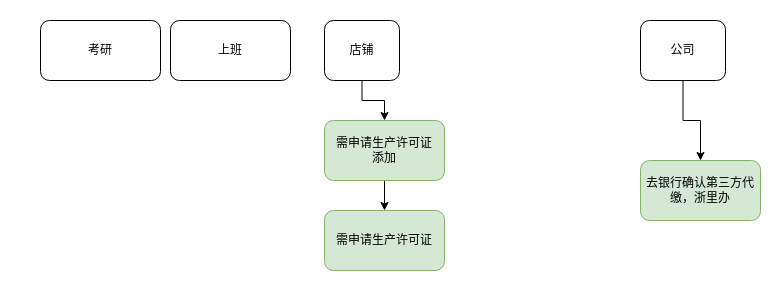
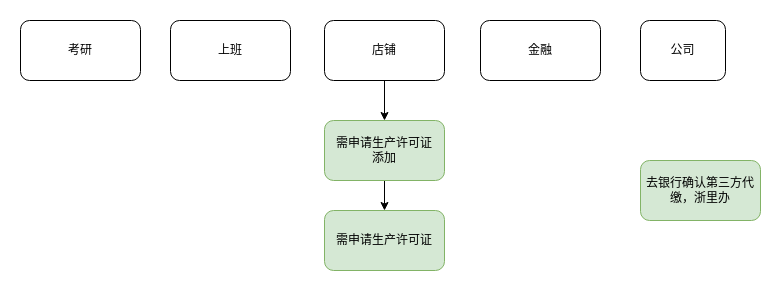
  <mxCell id="0" />
  <mxCell id="1" parent="0" />
- <mxCell id="2" value="考研" style="rounded=1;whiteSpace=wrap;html=1;" vertex="1" parent="1"><mxGeometry x="40" y="20" width="120" height="60" as="geometry" /></mxCell>
+ <mxCell id="2" value="考研" style="rounded=1;whiteSpace=wrap;html=1;" vertex="1" parent="1"><mxGeometry x="20" y="20" width="120" height="60" as="geometry" /></mxCell>
  <mxCell id="3" value="上班" style="rounded=1;whiteSpace=wrap;html=1;" vertex="1" parent="1"><mxGeometry x="170" y="20" width="120" height="60" as="geometry" /></mxCell>
  <mxCell id="4" value="" style="edgeStyle=orthogonalEdgeStyle;rounded=0;orthogonalLoop=1;jettySize=auto;html=1;" edge="1" parent="1" source="5" target="8"><mxGeometry relative="1" as="geometry" /></mxCell>
- <mxCell id="5" value="店铺" style="rounded=1;whiteSpace=wrap;html=1;" vertex="1" parent="1"><mxGeometry x="324" y="20" width="75" height="60" as="geometry" /></mxCell>
+ <mxCell id="5" value="店铺" style="rounded=1;whiteSpace=wrap;html=1;" vertex="1" parent="1"><mxGeometry x="324" y="20" width="120" height="60" as="geometry" /></mxCell>
+ <mxCell id="6" value="金融" style="rounded=1;whiteSpace=wrap;html=1;" vertex="1" parent="1"><mxGeometry x="480" y="20" width="120" height="60" as="geometry" /></mxCell>
  <mxCell id="7" value="" style="edgeStyle=orthogonalEdgeStyle;rounded=0;orthogonalLoop=1;jettySize=auto;html=1;" edge="1" parent="1" source="8" target="9"><mxGeometry relative="1" as="geometry" /></mxCell>
  <mxCell id="8" value="需申请生产许可证&lt;br&gt;添加" style="whiteSpace=wrap;html=1;rounded=1;fillColor=#d5e8d4;strokeColor=#82b366;" vertex="1" parent="1"><mxGeometry x="324" y="120" width="120" height="60" as="geometry" /></mxCell>
  <mxCell id="9" value="需申请生产许可证" style="whiteSpace=wrap;html=1;rounded=1;fillColor=#d5e8d4;strokeColor=#82b366;" vertex="1" parent="1"><mxGeometry x="324" y="210" width="120" height="60" as="geometry" /></mxCell>
- <mxCell id="10" value="" style="edgeStyle=orthogonalEdgeStyle;rounded=0;orthogonalLoop=1;jettySize=auto;html=1;" edge="1" parent="1" source="11" target="12"><mxGeometry relative="1" as="geometry" /></mxCell>
  <mxCell id="11" value="公司" style="rounded=1;whiteSpace=wrap;html=1;" vertex="1" parent="1"><mxGeometry x="640" y="20" width="85" height="60" as="geometry" /></mxCell>
  <mxCell id="12" value="去银行确认第三方代缴，浙里办" style="whiteSpace=wrap;html=1;rounded=1;fillColor=#d5e8d4;strokeColor=#82b366;" vertex="1" parent="1"><mxGeometry x="640" y="160" width="120" height="60" as="geometry" /></mxCell>
